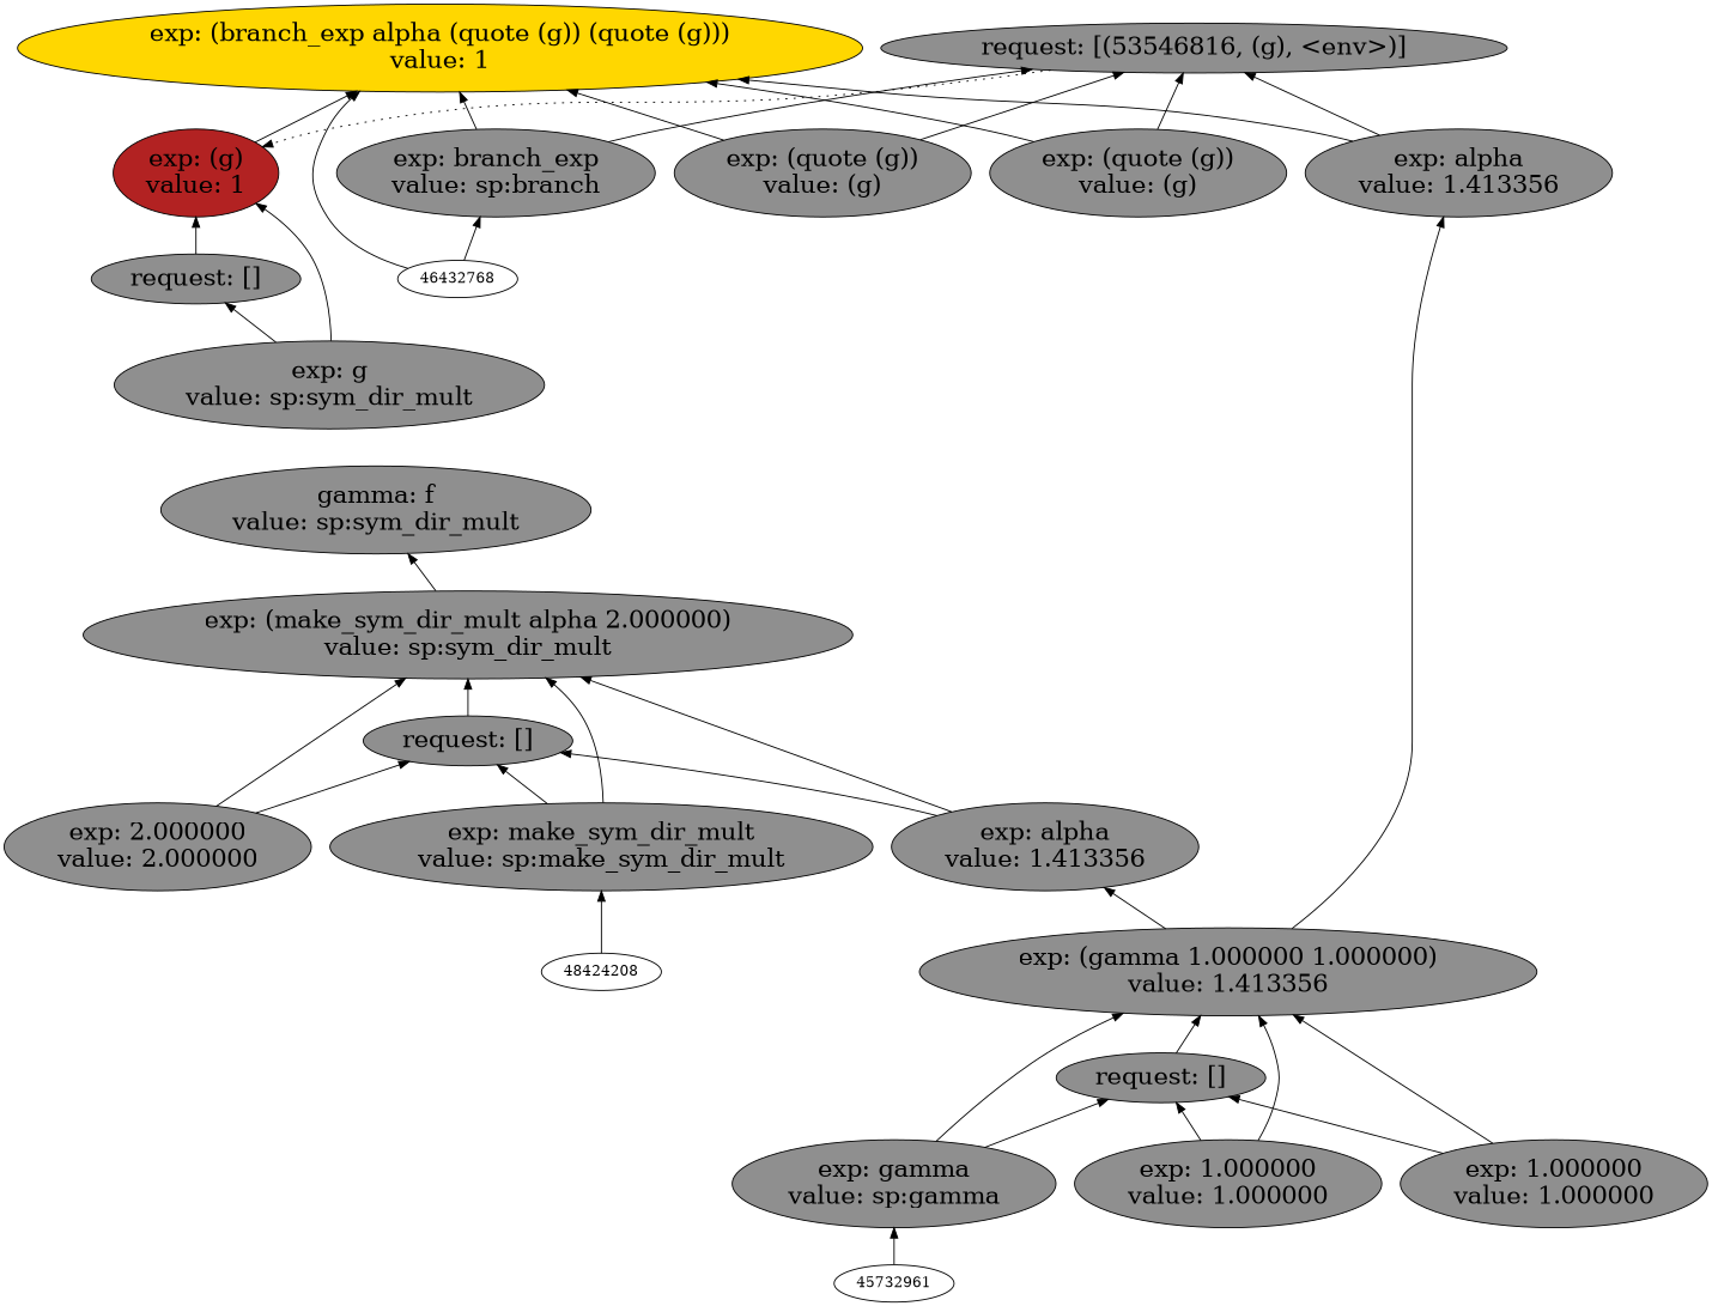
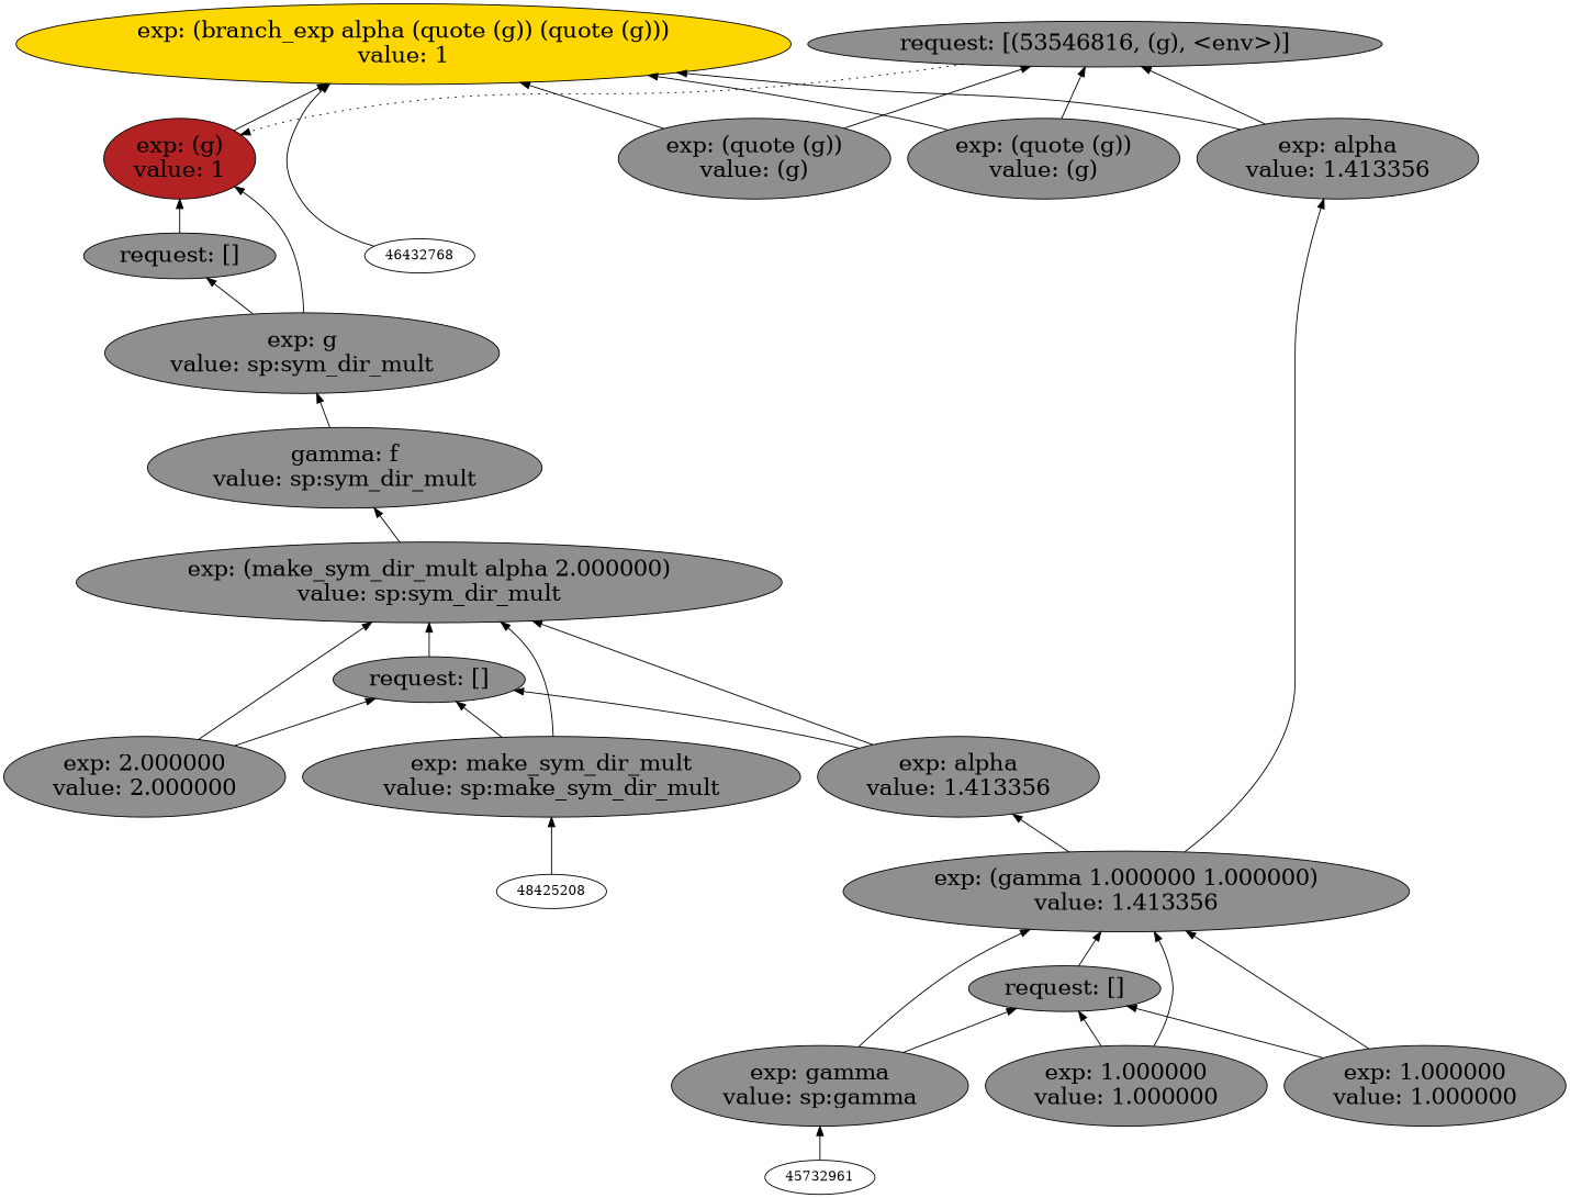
  digraph {
    fontsize=24
    rankdir=BT
    node [fillcolor=grey56 fontsize=24 shape=ellipse style=filled]
    edge [arrowhead=normal color=black constraint=true style=solid]
    n1 [label="exp: (gamma 1.000000 1.000000)\nvalue: 1.413356"]
    n2 [label="request: []"]
    n3 [label="exp: gamma\nvalue: sp:gamma"]
    n4 [label="exp: 1.000000\nvalue: 1.000000"]
    n5 [label="exp: 1.000000\nvalue: 1.000000"]
    n6 [label="exp: (make_sym_dir_mult alpha 2.000000)\nvalue: sp:sym_dir_mult"]
    n7 [label="request: []"]
    n8 [label="exp: make_sym_dir_mult\nvalue: sp:make_sym_dir_mult"]
    n9 [label="exp: alpha\nvalue: 1.413356"]
    n10 [label="exp: 2.000000\nvalue: 2.000000"]
    n11 [label="gamma: f\nvalue: sp:sym_dir_mult"]
    n12 [fillcolor=gold label="exp: (branch_exp alpha (quote (g)) (quote (g)))\nvalue: 1"]
    n13 [label="request: [(53546816, (g), <env>)]"]
-   n14 [label="exp: branch_exp\nvalue: sp:branch"]
    n15 [label="exp: alpha\nvalue: 1.413356"]
    n16 [label="exp: (quote (g))\nvalue: (g)"]
    n17 [label="exp: (quote (g))\nvalue: (g)"]
    n18 [fillcolor=firebrick label="exp: (g)\nvalue: 1"]
    n19 [label="request: []"]
    n20 [label="exp: g\nvalue: sp:sym_dir_mult"]
-   48424208 [fillcolor="" fontsize="" shape="" style=""]
+   48424208 [label=48425208 fillcolor="" fontsize="" shape="" style=""]
    46432768 [fillcolor="" fontsize="" shape="" style=""]
    n23 [label=45732961 fillcolor="" fontsize="" shape="" style=""]
    subgraph sub_1 {
      label="Venture Families"
      subgraph sub_2 {
        label=1
        n1
        n2
        n3
        n4
        n5
      }
      subgraph sub_3 {
        label=2
        n6
        n7
        n8
        n9
        n10
      }
      subgraph sub_4 {
        label=3
        n11
      }
      subgraph sub_5 {
        label=4
        n12
        n13
-       n14
        n15
        n16
        n17
      }
    }
    subgraph sub_6 {
      n18
      n19
      n20
    }
    n1 -> n9
    n1 -> n15
    n2 -> n1
    n3 -> n1
    n3 -> n2
    n4 -> n1
    n4 -> n2
    n5 -> n1
    n5 -> n2
    n6 -> n11
    n7 -> n6
    n8 -> n6
    n8 -> n7
    n9 -> n6
    n9 -> n7
    n10 -> n6
    n10 -> n7
+   n11 -> n20
    n13 -> n18 [constraint=false style=dotted]
-   n14 -> n12
-   n14 -> n13
    n15 -> n12
    n15 -> n13
    n16 -> n12
    n16 -> n13
    n17 -> n12
    n17 -> n13
    n18 -> n12
    n19 -> n18
    n20 -> n18
    n20 -> n19
    48424208 -> n8
    46432768 -> n12
-   46432768 -> n14
    n23 -> n3
  }
